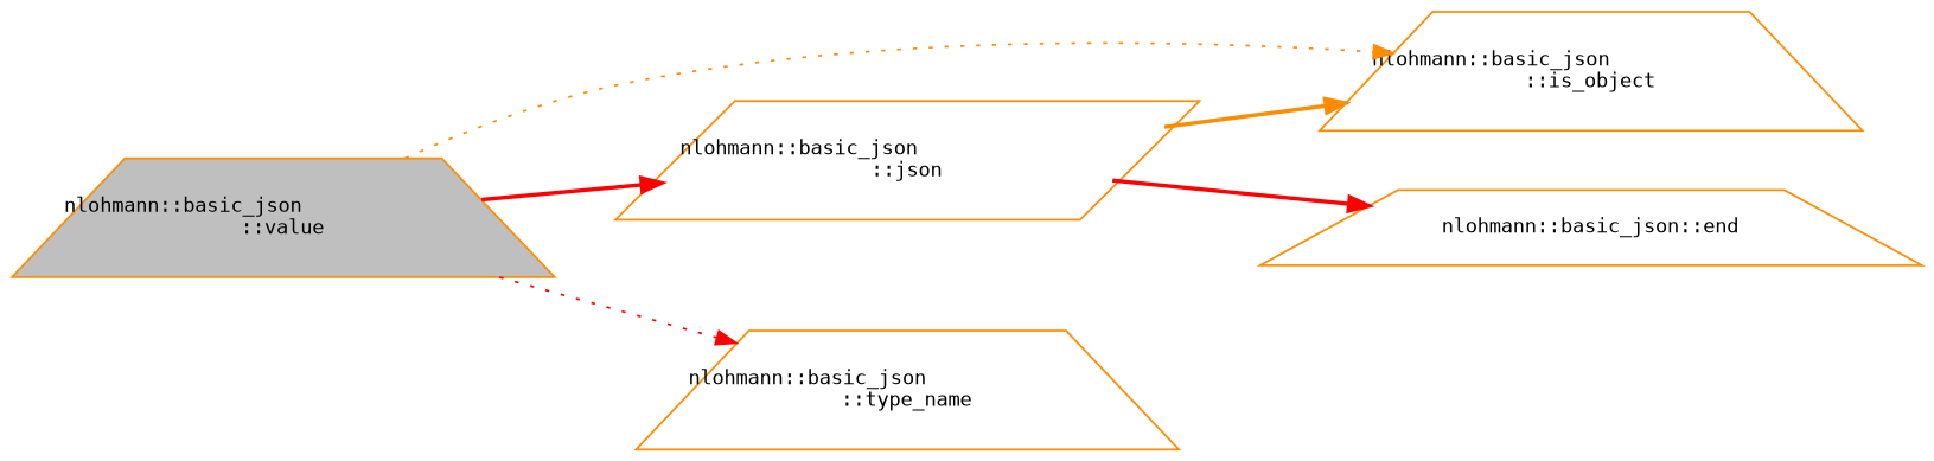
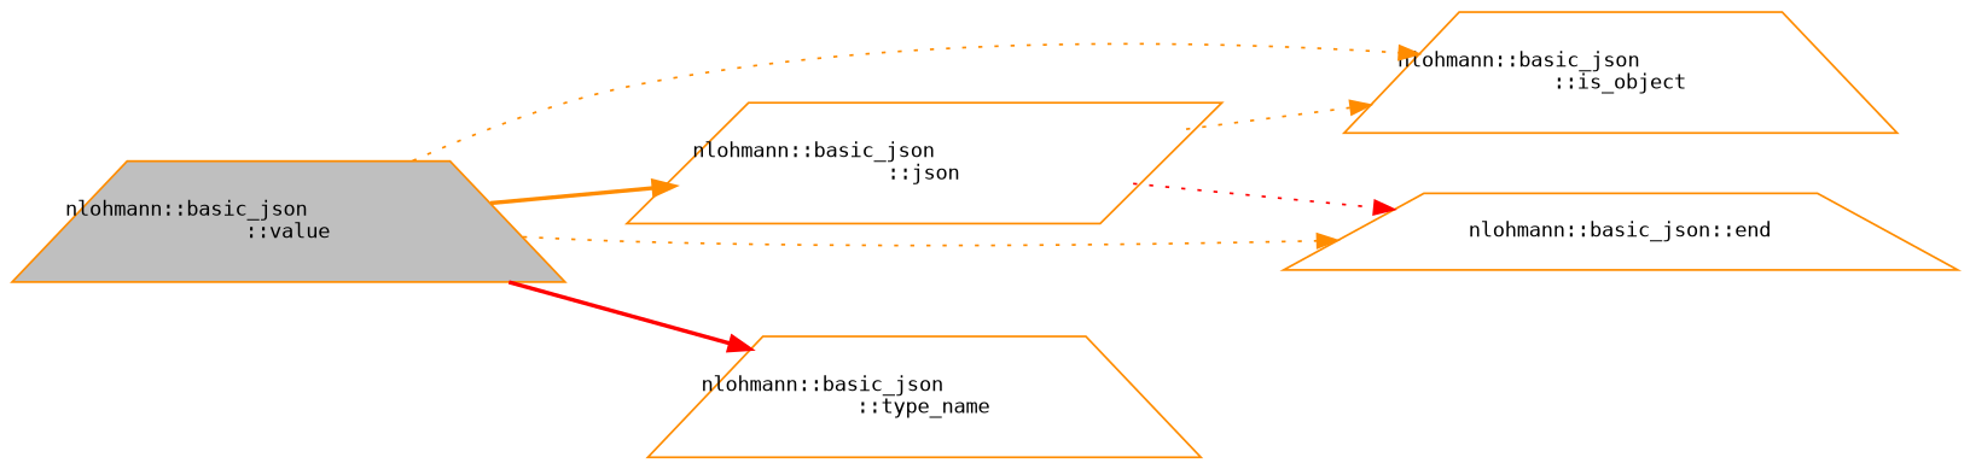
  digraph {
    fontname="DejaVu Sans Mono"
    rankdir=LR
    node [color=darkorange fillcolor=white fontname="DejaVu Sans Mono" fontsize=10 shape=trapezium style=filled]
    edge [color=darkorange fontname="DejaVu Sans Mono" fontsize=10 labelfontname=Helvetica labelfontsize=10 style=bold]
    n1 [fillcolor=grey75 fontcolor=black height=0.2 label="nlohmann::basic_json\l::value" width=0.4]
    n2 [height=0.2 label="nlohmann::basic_json\l::is_object" width=0.4]
    n3 [height=0.2 label="nlohmann::basic_json\l::json" shape=parallelogram width=0.4]
    n4 [height=0.2 label="nlohmann::basic_json::end" width=0.4]
    n5 [height=0.2 label="nlohmann::basic_json\l::type_name" width=0.4]
    n1 -> n2 [style=dotted]
-   n1 -> n3 [color=red]
-   n1 -> n5 [color=red style=dotted]
-   n3 -> n2
-   n3 -> n4 [color=red]
+   n1 -> n3
+   n1 -> n4 [style=dotted]
+   n1 -> n5 [color=red]
+   n3 -> n2 [style=dotted]
+   n3 -> n4 [color=red style=dotted]
  }
